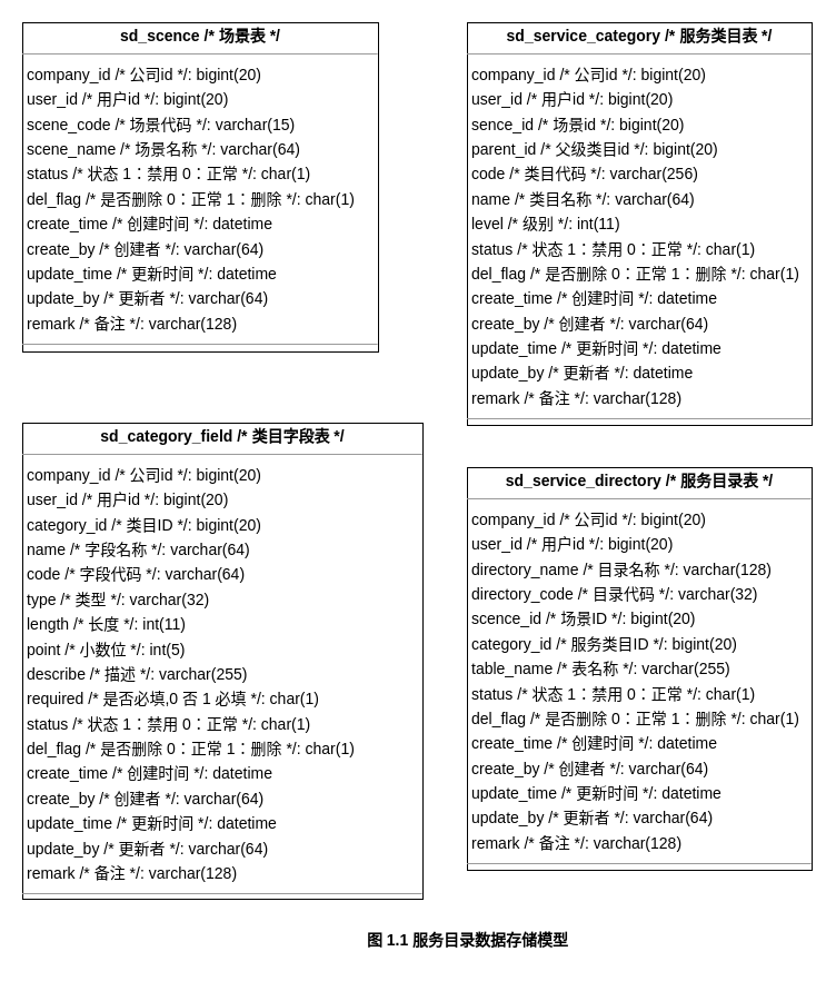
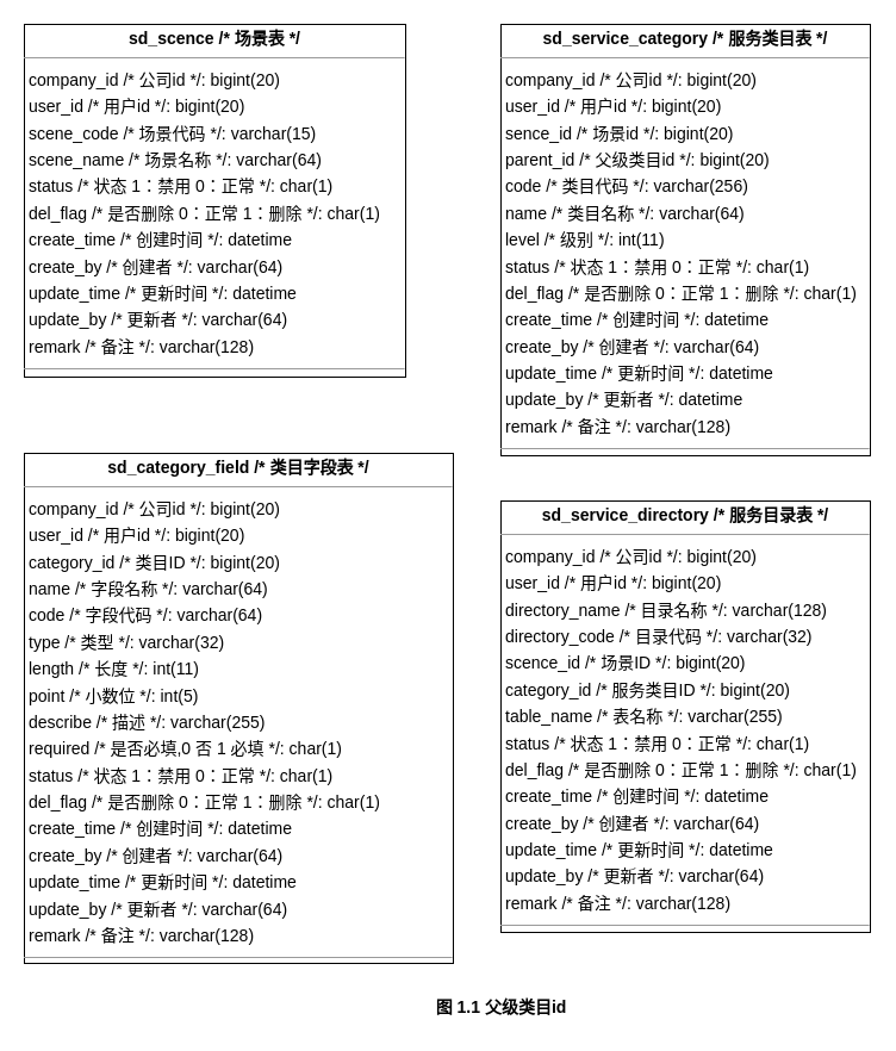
  <mxCell id="0" />
  <mxCell id="1" parent="0" />
  <mxCell id="2" value="&lt;p style=&quot;margin:0px;margin-top:4px;text-align:center;&quot;&gt;&lt;b&gt;sd_category_field  /* 类目字段表 */&lt;/b&gt;&lt;/p&gt;&lt;hr size=&quot;1&quot;/&gt;&lt;p style=&quot;margin:0 0 0 4px;line-height:1.6;&quot;&gt; company_id  /* 公司id */: bigint(20)&lt;br/&gt; user_id  /* 用户id */: bigint(20)&lt;br/&gt; category_id  /* 类目ID */: bigint(20)&lt;br/&gt; name  /* 字段名称 */: varchar(64)&lt;br/&gt; code  /* 字段代码 */: varchar(64)&lt;br/&gt; type  /* 类型 */: varchar(32)&lt;br/&gt; length  /* 长度 */: int(11)&lt;br/&gt; point  /* 小数位 */: int(5)&lt;br/&gt; describe  /* 描述 */: varchar(255)&lt;br/&gt; required  /* 是否必填,0 否 1 必填 */: char(1)&lt;br/&gt; status  /* 状态  1：禁用   0：正常 */: char(1)&lt;br/&gt; del_flag  /* 是否删除 0：正常 1：删除 */: char(1)&lt;br/&gt; create_time  /* 创建时间 */: datetime&lt;br/&gt; create_by  /* 创建者 */: varchar(64)&lt;br/&gt; update_time  /* 更新时间 */: datetime&lt;br/&gt; update_by  /* 更新者 */: varchar(64)&lt;br/&gt; remark  /* 备注 */: varchar(128)&lt;/p&gt;&lt;hr size=&quot;1&quot;/&gt;&lt;p style=&quot;margin:0 0 0 4px;line-height:1.6;&quot;&gt; id  /* 主键id */: bigint(20)&lt;/p&gt;" style="verticalAlign=top;align=left;overflow=fill;fontSize=14;fontFamily=Helvetica;html=1;rounded=0;shadow=0;comic=0;labelBackgroundColor=none;strokeWidth=1;" parent="1" vertex="1"><mxGeometry x="20" width="360" height="428" as="geometry" y="380" /></mxCell>
  <mxCell id="3" value="&lt;p style=&quot;margin:0px;margin-top:4px;text-align:center;&quot;&gt;&lt;b&gt;sd_scence  /* 场景表 */&lt;/b&gt;&lt;/p&gt;&lt;hr size=&quot;1&quot;/&gt;&lt;p style=&quot;margin:0 0 0 4px;line-height:1.6;&quot;&gt; company_id  /* 公司id */: bigint(20)&lt;br/&gt; user_id  /* 用户id */: bigint(20)&lt;br/&gt; scene_code  /* 场景代码 */: varchar(15)&lt;br/&gt; scene_name  /* 场景名称 */: varchar(64)&lt;br/&gt; status  /* 状态  1：禁用   0：正常 */: char(1)&lt;br/&gt; del_flag  /* 是否删除 0：正常 1：删除 */: char(1)&lt;br/&gt; create_time  /* 创建时间 */: datetime&lt;br/&gt; create_by  /* 创建者 */: varchar(64)&lt;br/&gt; update_time  /* 更新时间 */: datetime&lt;br/&gt; update_by  /* 更新者 */: varchar(64)&lt;br/&gt; remark  /* 备注 */: varchar(128)&lt;/p&gt;&lt;hr size=&quot;1&quot;/&gt;&lt;p style=&quot;margin:0 0 0 4px;line-height:1.6;&quot;&gt; id  /* 主键id */: bigint(20)&lt;/p&gt;" style="verticalAlign=top;align=left;overflow=fill;fontSize=14;fontFamily=Helvetica;html=1;rounded=0;shadow=0;comic=0;labelBackgroundColor=none;strokeWidth=1;" parent="1" vertex="1"><mxGeometry x="20" y="20" width="320" height="296" as="geometry" /></mxCell>
  <mxCell id="4" value="&lt;p style=&quot;margin:0px;margin-top:4px;text-align:center;&quot;&gt;&lt;b&gt;sd_service_category  /* 服务类目表 */&lt;/b&gt;&lt;/p&gt;&lt;hr size=&quot;1&quot;/&gt;&lt;p style=&quot;margin:0 0 0 4px;line-height:1.6;&quot;&gt; company_id  /* 公司id */: bigint(20)&lt;br/&gt; user_id  /* 用户id */: bigint(20)&lt;br/&gt; sence_id  /* 场景id */: bigint(20)&lt;br/&gt; parent_id  /* 父级类目id */: bigint(20)&lt;br/&gt; code  /* 类目代码 */: varchar(256)&lt;br/&gt; name  /* 类目名称 */: varchar(64)&lt;br/&gt; level  /* 级别 */: int(11)&lt;br/&gt; status  /* 状态  1：禁用   0：正常 */: char(1)&lt;br/&gt; del_flag  /* 是否删除 0：正常 1：删除 */: char(1)&lt;br/&gt; create_time  /* 创建时间 */: datetime&lt;br/&gt; create_by  /* 创建者 */: varchar(64)&lt;br/&gt; update_time  /* 更新时间 */: datetime&lt;br/&gt; update_by  /* 更新者 */: datetime&lt;br/&gt; remark  /* 备注 */: varchar(128)&lt;/p&gt;&lt;hr size=&quot;1&quot;/&gt;&lt;p style=&quot;margin:0 0 0 4px;line-height:1.6;&quot;&gt; id: bigint(20)&lt;/p&gt;" style="verticalAlign=top;align=left;overflow=fill;fontSize=14;fontFamily=Helvetica;html=1;rounded=0;shadow=0;comic=0;labelBackgroundColor=none;strokeWidth=1;" parent="1" vertex="1"><mxGeometry x="420" y="20" width="310" height="362" as="geometry" /></mxCell>
  <mxCell id="5" value="&lt;p style=&quot;margin:0px;margin-top:4px;text-align:center;&quot;&gt;&lt;b&gt;sd_service_directory  /* 服务目录表 */&lt;/b&gt;&lt;/p&gt;&lt;hr size=&quot;1&quot;/&gt;&lt;p style=&quot;margin:0 0 0 4px;line-height:1.6;&quot;&gt; company_id  /* 公司id */: bigint(20)&lt;br/&gt; user_id  /* 用户id */: bigint(20)&lt;br/&gt; directory_name  /* 目录名称 */: varchar(128)&lt;br/&gt; directory_code  /* 目录代码 */: varchar(32)&lt;br/&gt; scence_id  /* 场景ID */: bigint(20)&lt;br/&gt; category_id  /* 服务类目ID */: bigint(20)&lt;br/&gt; table_name  /* 表名称 */: varchar(255)&lt;br/&gt; status  /* 状态  1：禁用   0：正常 */: char(1)&lt;br/&gt; del_flag  /* 是否删除 0：正常 1：删除 */: char(1)&lt;br/&gt; create_time  /* 创建时间 */: datetime&lt;br/&gt; create_by  /* 创建者 */: varchar(64)&lt;br/&gt; update_time  /* 更新时间 */: datetime&lt;br/&gt; update_by  /* 更新者 */: varchar(64)&lt;br/&gt; remark  /* 备注 */: varchar(128)&lt;/p&gt;&lt;hr size=&quot;1&quot;/&gt;&lt;p style=&quot;margin:0 0 0 4px;line-height:1.6;&quot;&gt; id  /* 主键id */: bigint(20)&lt;/p&gt;" style="verticalAlign=top;align=left;overflow=fill;fontSize=14;fontFamily=Helvetica;html=1;rounded=0;shadow=0;comic=0;labelBackgroundColor=none;strokeWidth=1;" parent="1" vertex="1"><mxGeometry x="420" y="420" width="310" height="362" as="geometry" /></mxCell>
- <mxCell id="6" value="&lt;b&gt;&lt;font style=&quot;font-size: 14px;&quot;&gt;图 1.1 服务目录数据存储模型&lt;/font&gt;&lt;/b&gt;" style="text;html=1;align=center;verticalAlign=middle;resizable=0;points=[];autosize=1;strokeColor=none;fillColor=none;" vertex="1" parent="1"><mxGeometry x="320" y="830" width="200" height="30" as="geometry" /></mxCell>
+ <mxCell id="6" value="&lt;b&gt;&lt;font style=&quot;font-size: 14px;&quot;&gt;图 1.1 父级类目id&lt;/font&gt;&lt;/b&gt;" style="text;html=1;align=center;verticalAlign=middle;resizable=0;points=[];autosize=1;strokeColor=none;fillColor=none;" vertex="1" parent="1"><mxGeometry x="320" y="830" width="200" height="30" as="geometry" /></mxCell>
